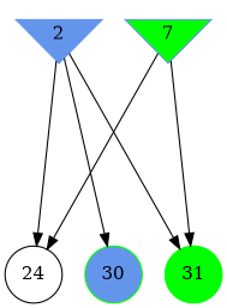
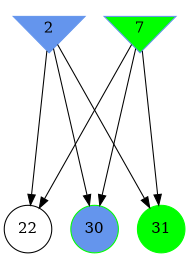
  digraph {
    ranksep=2.0
    node [color=cornflowerblue shape=circle style=filled]
    2 [shape=invtriangle]
    7 [fillcolor=green shape=invtriangle]
-   24 [color=black style=""]
+   24 [color=black label=22 style=""]
    30 [color=green fillcolor=cornflowerblue]
    31 [color=green]
    subgraph sub_1 {
      rank=same
      2
      7
    }
    subgraph sub_2 {
      rank=same
      24
    }
    subgraph sub_3 {
      rank=same
      30
      31
    }
    2 -> 24
    2 -> 30
    2 -> 31
    7 -> 24
+   7 -> 30
    7 -> 31
  }
